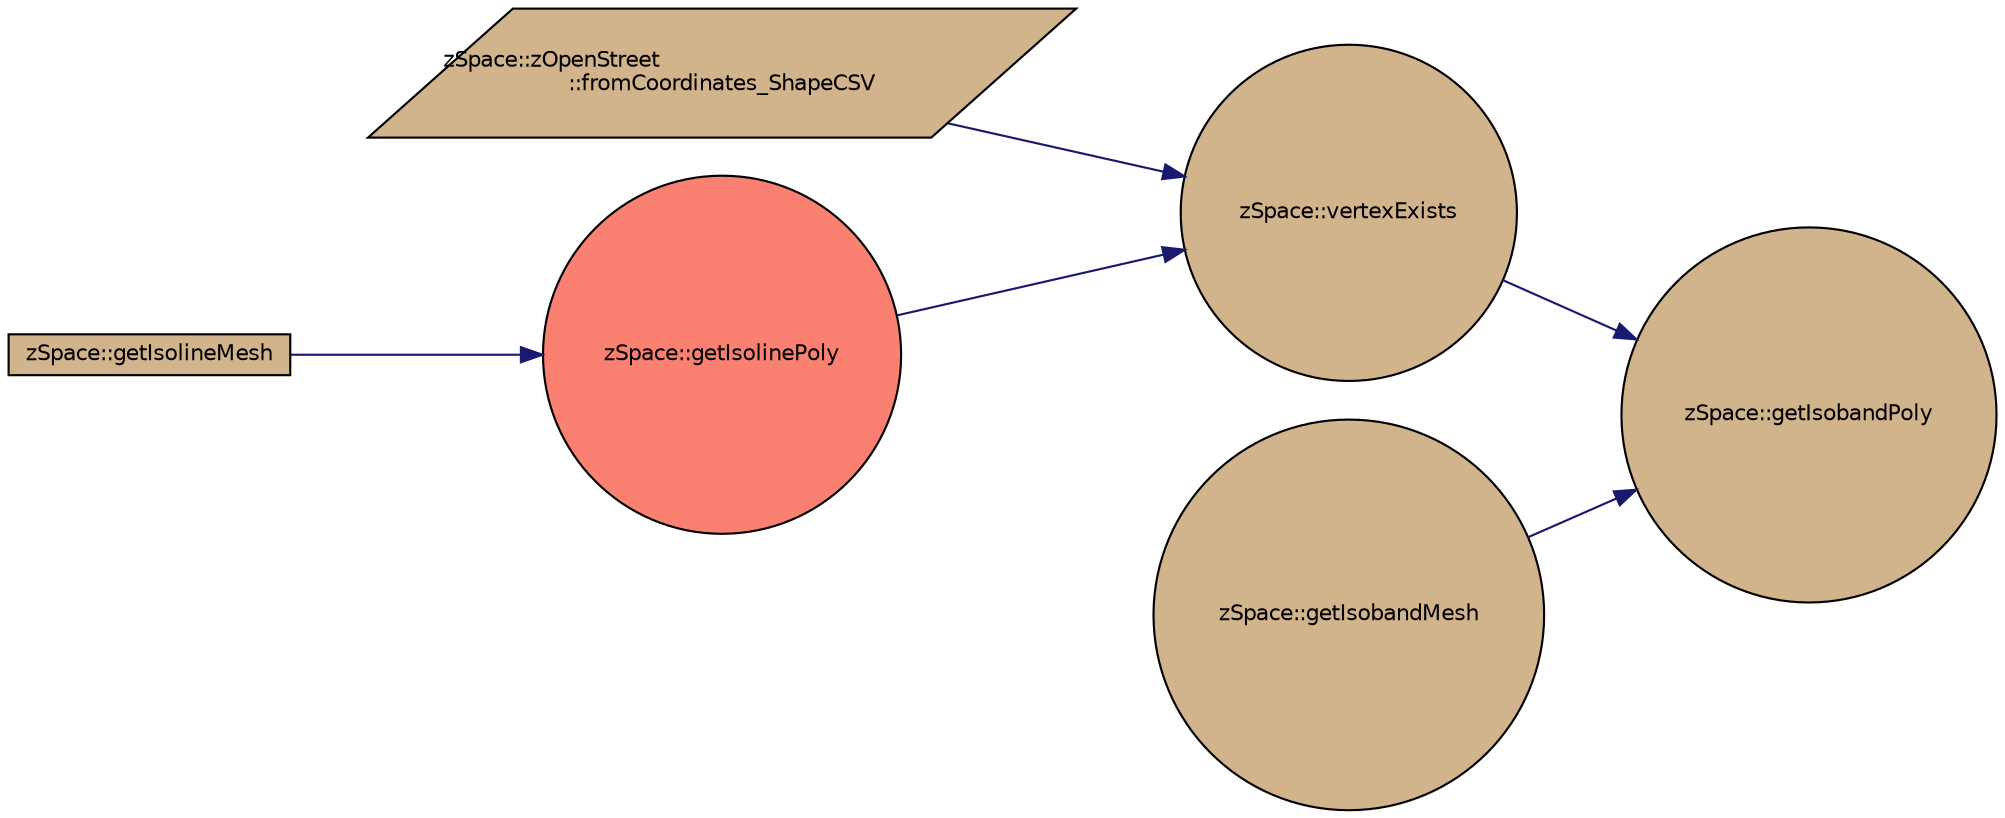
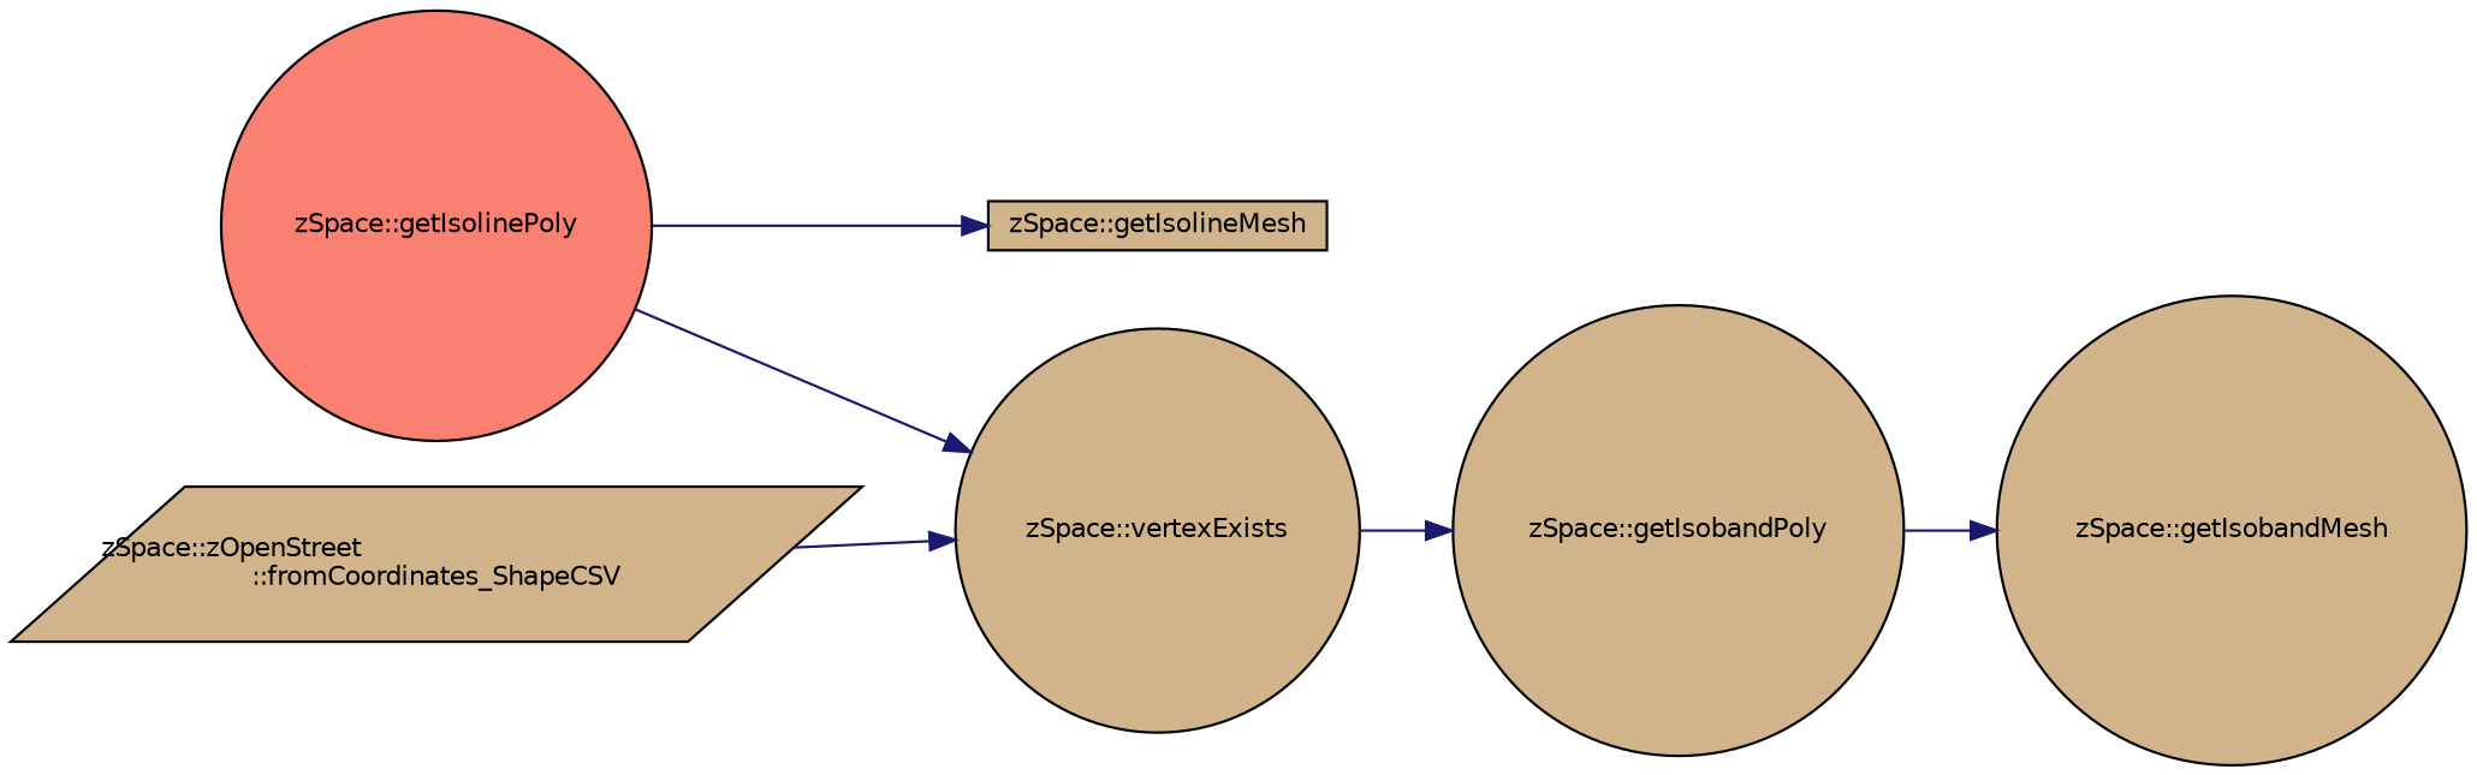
  digraph {
    rankdir=RL
    node [color=black fillcolor=tan fontname=Helvetica fontsize=10 shape=circle style=filled]
    edge [color=midnightblue dir=back fontname=Helvetica fontsize=10 labelfontname=Helvetica labelfontsize=10 style=solid]
    n1 [fontcolor=black height=0.2 label="zSpace::vertexExists" width=0.4]
    n2 [height=0.2 label="zSpace::zOpenStreet\l::fromCoordinates_ShapeCSV" shape=parallelogram width=0.4]
    n3 [fillcolor=salmon height=0.2 label="zSpace::getIsolinePoly" width=0.4]
    n4 [height=0.2 label="zSpace::getIsolineMesh" shape=box width=0.4]
    n5 [height=0.2 label="zSpace::getIsobandPoly" width=0.4]
    n6 [height=0.2 label="zSpace::getIsobandMesh" width=0.4]
    n1 -> n2
    n1 -> n3
-   n3 -> n4
+   n4 -> n3
    n5 -> n1
-   n5 -> n6
+   n6 -> n5
  }
